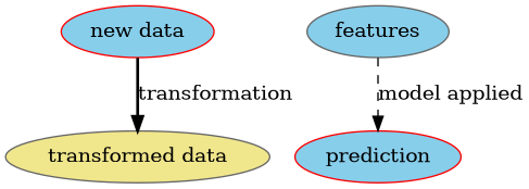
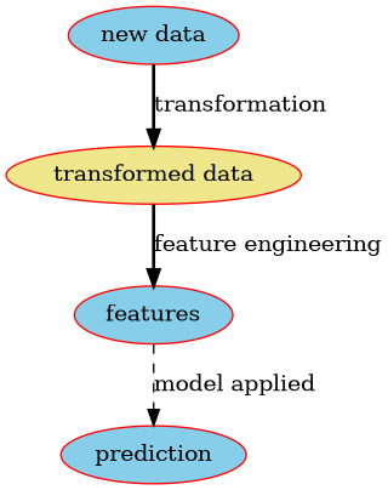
  digraph {
    node [color=gray40 fillcolor=skyblue style=filled]
    edge [style=bold]
-   "transformed data" [fillcolor=khaki]
+   "transformed data" [color=red fillcolor=khaki]
    "new data" [color=red]
-   features
+   features [color=red]
    prediction [color=red]
+   "transformed data" -> features [label="feature engineering"]
    "new data" -> "transformed data" [label=transformation]
    features -> prediction [label="model applied" style=dashed]
  }
